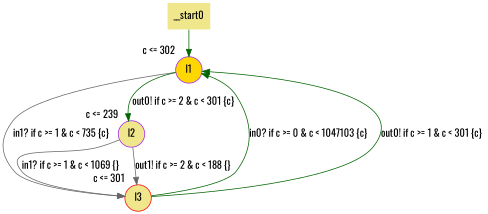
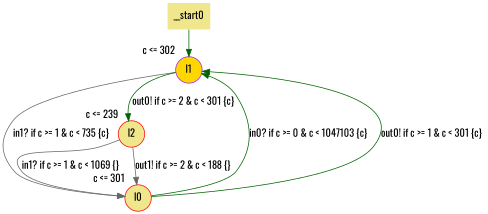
  digraph {
    fontname=Oswald
    node [color=red fillcolor=khaki fontname=Oswald shape=circle style=filled margin=0]
    edge [color=darkgreen fontname=Oswald]
    __start0 [shape=none margin=""]
    n2 [color=purple fillcolor=gold label=l1 xlabel="c <= 302"]
-   n3 [label=l3 xlabel="c <= 301"]
-   n4 [color=purple label=l2 xlabel="c <= 239"]
+   n3 [label=l0 xlabel="c <= 301"]
+   n4 [label=l2 xlabel="c <= 239"]
    __start0 -> n2
    n2 -> n3 [color=gray40 label="in1? if c >= 1 & c < 735 {c} "]
    n2 -> n4 [label="out0! if c >= 2 & c < 301 {c} "]
    n3 -> n2 [label="in0? if c >= 0 & c < 1047103 {c} "]
    n3 -> n2 [label="out0! if c >= 1 & c < 301 {c} "]
    n4 -> n3 [color=gray40 label="in1? if c >= 1 & c < 1069 {} "]
    n4 -> n3 [color=gray40 label="out1! if c >= 2 & c < 188 {} "]
  }
